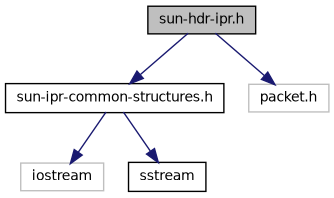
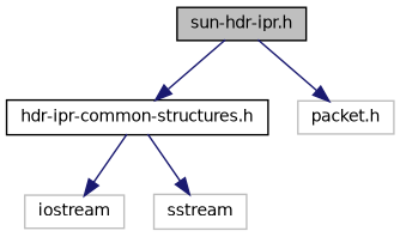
  digraph {
    node [color=grey75 fillcolor=white fontname=Helvetica fontsize=10 shape=record style=filled]
    edge [color=midnightblue fontname=Helvetica fontsize=10 labelfontname=Helvetica labelfontsize=10 style=solid]
    n1 [color=black fillcolor=grey75 fontcolor=black height=0.2 label="sun-hdr-ipr.h" width=0.4]
-   n2 [color=black height=0.2 label="sun-ipr-common-structures.h" width=0.4]
+   n2 [color=black height=0.2 label="hdr-ipr-common-structures.h" width=0.4]
    n3 [height=0.2 label="packet.h" width=0.4]
    n4 [height=0.2 label=iostream width=0.4]
-   n5 [color=black height=0.2 label=sstream width=0.4]
+   n5 [height=0.2 label=sstream width=0.4]
    n1 -> n2
    n1 -> n3
    n2 -> n4
    n2 -> n5
  }
